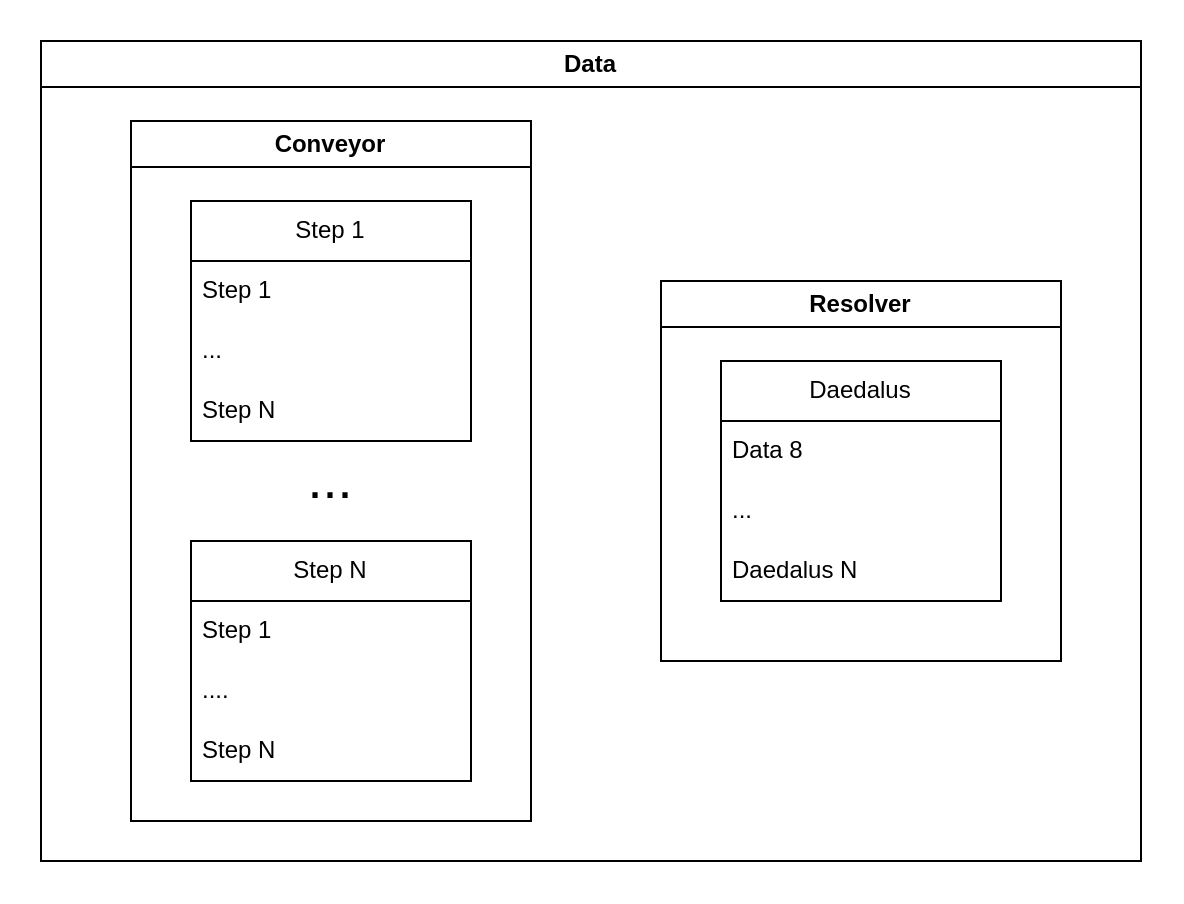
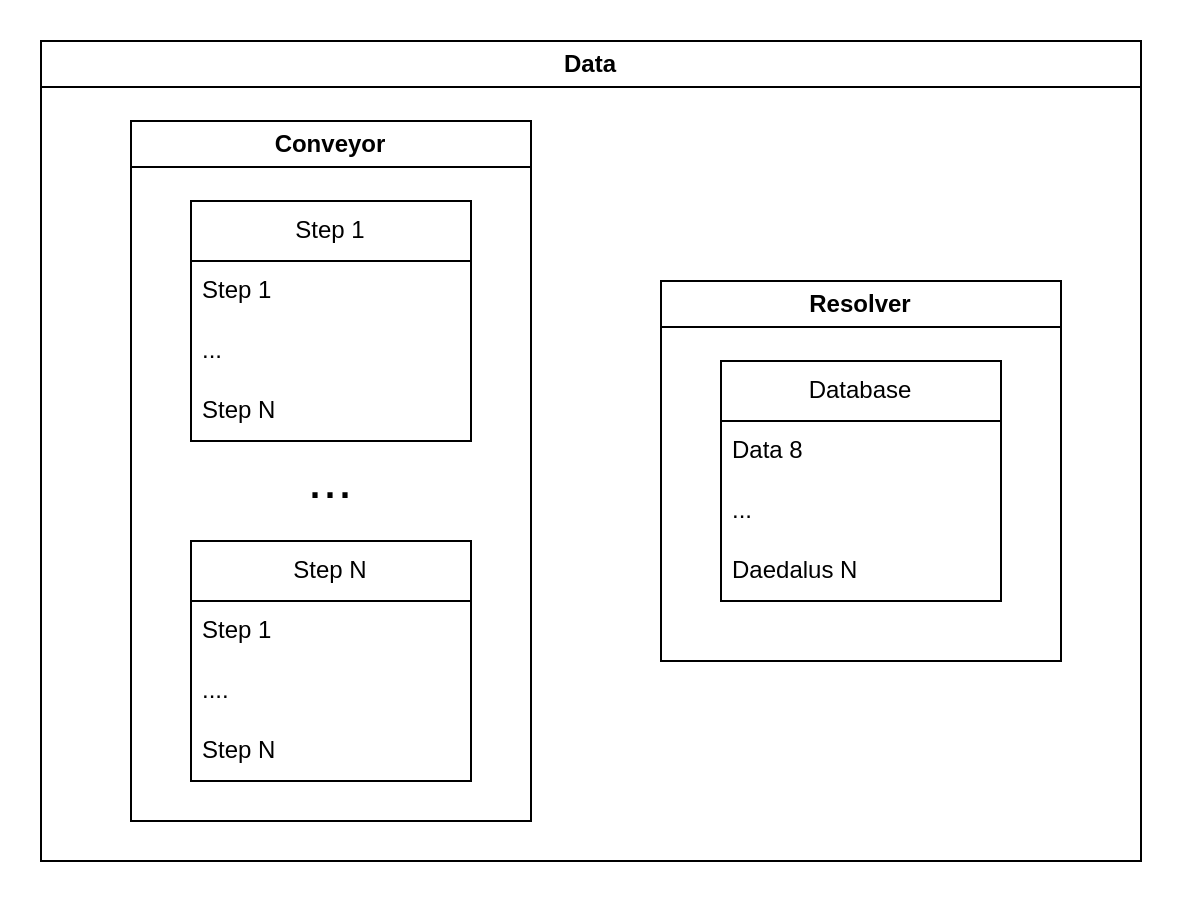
  <mxCell id="0" />
  <mxCell id="1" parent="0" />
  <mxCell id="2" value="Data" style="swimlane;whiteSpace=wrap;html=1;" vertex="1" parent="1"><mxGeometry x="20" y="20" width="550" height="410" as="geometry" /></mxCell>
  <mxCell id="3" value="Conveyor" style="swimlane;whiteSpace=wrap;html=1;" vertex="1" parent="2"><mxGeometry x="45" y="40" width="200" height="350" as="geometry" /></mxCell>
  <mxCell id="4" value="Step 1" style="swimlane;fontStyle=0;childLayout=stackLayout;horizontal=1;startSize=30;horizontalStack=0;resizeParent=1;resizeParentMax=0;resizeLast=0;collapsible=1;marginBottom=0;whiteSpace=wrap;html=1;" vertex="1" parent="3"><mxGeometry x="30" y="40" width="140" height="120" as="geometry" /></mxCell>
  <mxCell id="5" value="Step 1" style="text;strokeColor=none;fillColor=none;align=left;verticalAlign=middle;spacingLeft=4;spacingRight=4;overflow=hidden;points=[[0,0.5],[1,0.5]];portConstraint=eastwest;rotatable=0;whiteSpace=wrap;html=1;" vertex="1" parent="4"><mxGeometry y="30" width="140" height="30" as="geometry" /></mxCell>
  <mxCell id="6" value="..." style="text;strokeColor=none;fillColor=none;align=left;verticalAlign=middle;spacingLeft=4;spacingRight=4;overflow=hidden;points=[[0,0.5],[1,0.5]];portConstraint=eastwest;rotatable=0;whiteSpace=wrap;html=1;" vertex="1" parent="4"><mxGeometry y="60" width="140" height="30" as="geometry" /></mxCell>
  <mxCell id="7" value="Step N" style="text;strokeColor=none;fillColor=none;align=left;verticalAlign=middle;spacingLeft=4;spacingRight=4;overflow=hidden;points=[[0,0.5],[1,0.5]];portConstraint=eastwest;rotatable=0;whiteSpace=wrap;html=1;" vertex="1" parent="4"><mxGeometry y="90" width="140" height="30" as="geometry" /></mxCell>
  <mxCell id="8" value="Step N" style="swimlane;fontStyle=0;childLayout=stackLayout;horizontal=1;startSize=30;horizontalStack=0;resizeParent=1;resizeParentMax=0;resizeLast=0;collapsible=1;marginBottom=0;whiteSpace=wrap;html=1;" vertex="1" parent="3"><mxGeometry x="30" y="210" width="140" height="120" as="geometry" /></mxCell>
  <mxCell id="9" value="Step 1" style="text;strokeColor=none;fillColor=none;align=left;verticalAlign=middle;spacingLeft=4;spacingRight=4;overflow=hidden;points=[[0,0.5],[1,0.5]];portConstraint=eastwest;rotatable=0;whiteSpace=wrap;html=1;" vertex="1" parent="8"><mxGeometry y="30" width="140" height="30" as="geometry" /></mxCell>
  <mxCell id="10" value="...." style="text;strokeColor=none;fillColor=none;align=left;verticalAlign=middle;spacingLeft=4;spacingRight=4;overflow=hidden;points=[[0,0.5],[1,0.5]];portConstraint=eastwest;rotatable=0;whiteSpace=wrap;html=1;" vertex="1" parent="8"><mxGeometry y="60" width="140" height="30" as="geometry" /></mxCell>
  <mxCell id="11" value="Step N" style="text;strokeColor=none;fillColor=none;align=left;verticalAlign=middle;spacingLeft=4;spacingRight=4;overflow=hidden;points=[[0,0.5],[1,0.5]];portConstraint=eastwest;rotatable=0;whiteSpace=wrap;html=1;" vertex="1" parent="8"><mxGeometry y="90" width="140" height="30" as="geometry" /></mxCell>
  <mxCell id="12" value="&lt;font style=&quot;font-size: 27px;&quot;&gt;...&lt;/font&gt;" style="text;html=1;align=center;verticalAlign=middle;whiteSpace=wrap;rounded=0;" vertex="1" parent="3"><mxGeometry x="70" y="165" width="60" height="30" as="geometry" /></mxCell>
  <mxCell id="13" value="Resolver" style="swimlane;whiteSpace=wrap;html=1;" vertex="1" parent="2"><mxGeometry x="310" y="120" width="200" height="190" as="geometry" /></mxCell>
- <mxCell id="14" value="Daedalus" style="swimlane;fontStyle=0;childLayout=stackLayout;horizontal=1;startSize=30;horizontalStack=0;resizeParent=1;resizeParentMax=0;resizeLast=0;collapsible=1;marginBottom=0;whiteSpace=wrap;html=1;" vertex="1" parent="13"><mxGeometry x="30" y="40" width="140" height="120" as="geometry" /></mxCell>
+ <mxCell id="14" value="Database" style="swimlane;fontStyle=0;childLayout=stackLayout;horizontal=1;startSize=30;horizontalStack=0;resizeParent=1;resizeParentMax=0;resizeLast=0;collapsible=1;marginBottom=0;whiteSpace=wrap;html=1;" vertex="1" parent="13"><mxGeometry x="30" y="40" width="140" height="120" as="geometry" /></mxCell>
  <mxCell id="15" value="Data 8" style="text;strokeColor=none;fillColor=none;align=left;verticalAlign=middle;spacingLeft=4;spacingRight=4;overflow=hidden;points=[[0,0.5],[1,0.5]];portConstraint=eastwest;rotatable=0;whiteSpace=wrap;html=1;" vertex="1" parent="14"><mxGeometry y="30" width="140" height="30" as="geometry" /></mxCell>
  <mxCell id="16" value="..." style="text;strokeColor=none;fillColor=none;align=left;verticalAlign=middle;spacingLeft=4;spacingRight=4;overflow=hidden;points=[[0,0.5],[1,0.5]];portConstraint=eastwest;rotatable=0;whiteSpace=wrap;html=1;" vertex="1" parent="14"><mxGeometry y="60" width="140" height="30" as="geometry" /></mxCell>
  <mxCell id="17" value="Daedalus N" style="text;strokeColor=none;fillColor=none;align=left;verticalAlign=middle;spacingLeft=4;spacingRight=4;overflow=hidden;points=[[0,0.5],[1,0.5]];portConstraint=eastwest;rotatable=0;whiteSpace=wrap;html=1;" vertex="1" parent="14"><mxGeometry y="90" width="140" height="30" as="geometry" /></mxCell>
